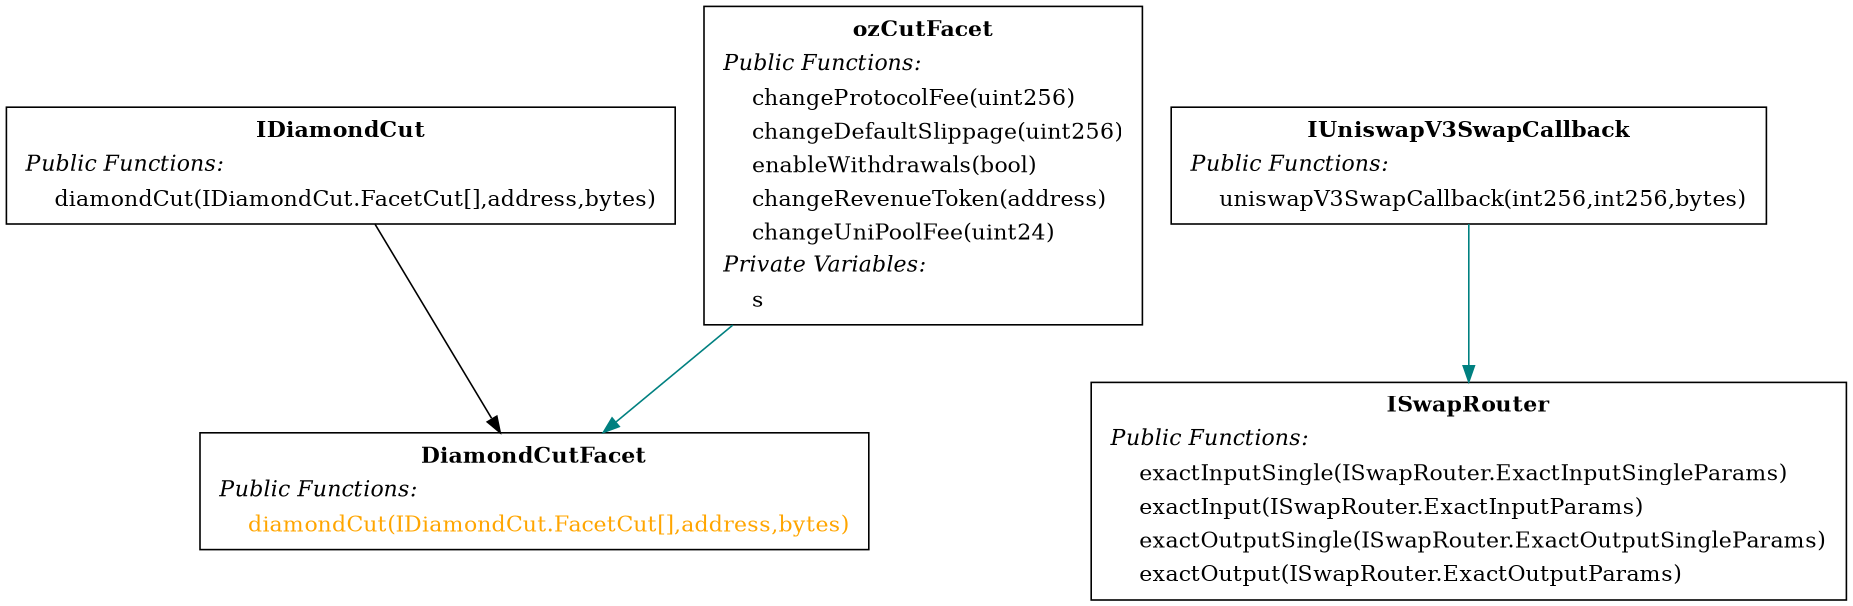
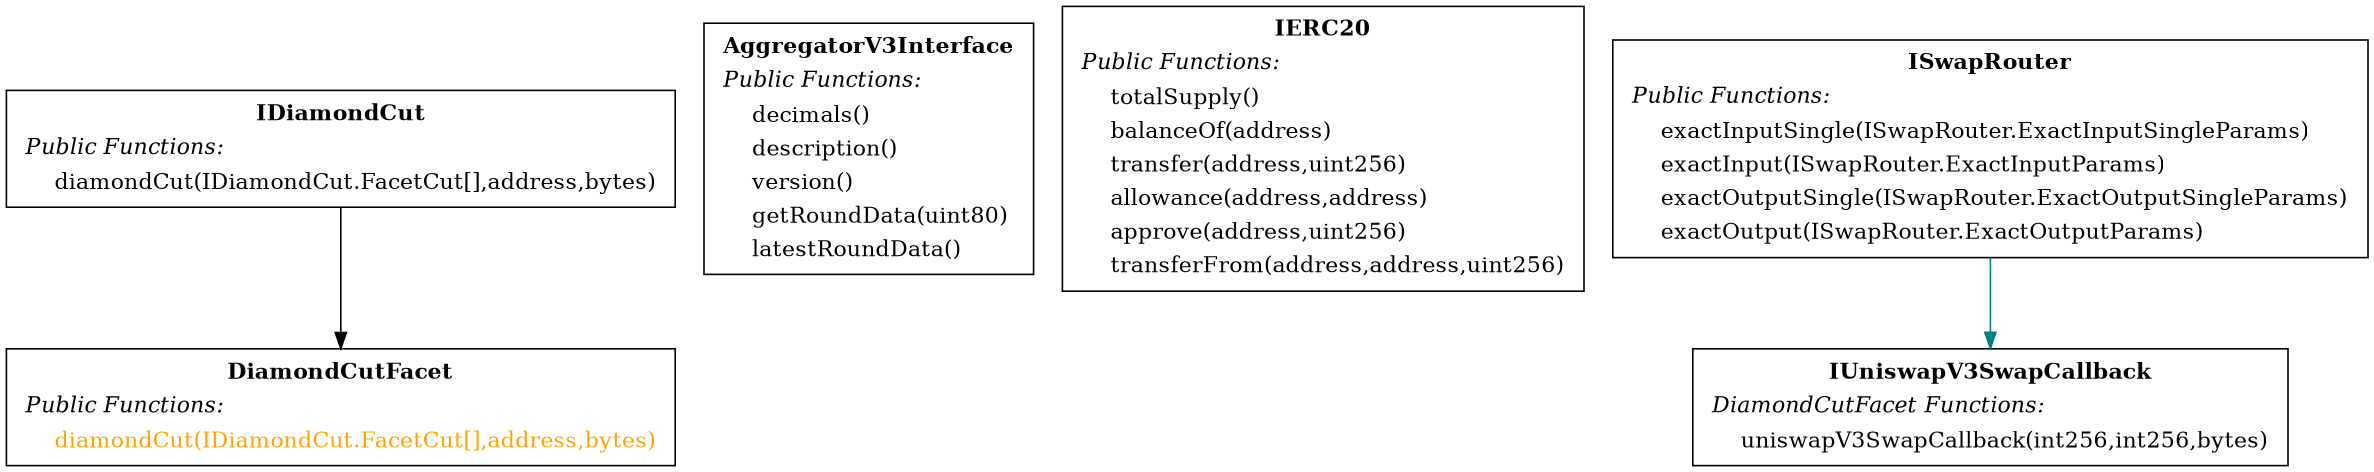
  digraph {
    fontname="DejaVu Serif"
    node [fontname="DejaVu Serif" shape=box]
    edge [color=teal fontname="DejaVu Serif"]
    n1 [label=< <TABLE border="0"><TR><TD align="center"><B>DiamondCutFacet</B></TD></TR><TR><TD align="left"><I>Public Functions:</I></TD></TR><TR><TD align="left"><font color="#FFA500">    diamondCut(IDiamondCut.FacetCut[],address,bytes)</font></TD></TR></TABLE> >]
    n2 [label=< <TABLE border="0"><TR><TD align="center"><B>IDiamondCut</B></TD></TR><TR><TD align="left"><I>Public Functions:</I></TD></TR><TR><TD align="left">    diamondCut(IDiamondCut.FacetCut[],address,bytes)</TD></TR></TABLE> >]
-   n3 [label=< <TABLE border="0"><TR><TD align="center"><B>ozCutFacet</B></TD></TR><TR><TD align="left"><I>Public Functions:</I></TD></TR><TR><TD align="left">    changeProtocolFee(uint256)</TD></TR><TR><TD align="left">    changeDefaultSlippage(uint256)</TD></TR><TR><TD align="left">    enableWithdrawals(bool)</TD></TR><TR><TD align="left">    changeRevenueToken(address)</TD></TR><TR><TD align="left">    changeUniPoolFee(uint24)</TD></TR><TR><TD align="left"><I>Private Variables:</I></TD></TR><TR><TD align="left">    s</TD></TR></TABLE> >]
-   n6 [label=< <TABLE border="0"><TR><TD align="center"><B>IUniswapV3SwapCallback</B></TD></TR><TR><TD align="left"><I>Public Functions:</I></TD></TR><TR><TD align="left">    uniswapV3SwapCallback(int256,int256,bytes)</TD></TR></TABLE> >]
+   n4 [label=< <TABLE border="0"><TR><TD align="center"><B>AggregatorV3Interface</B></TD></TR><TR><TD align="left"><I>Public Functions:</I></TD></TR><TR><TD align="left">    decimals()</TD></TR><TR><TD align="left">    description()</TD></TR><TR><TD align="left">    version()</TD></TR><TR><TD align="left">    getRoundData(uint80)</TD></TR><TR><TD align="left">    latestRoundData()</TD></TR></TABLE> >]
+   n5 [label=< <TABLE border="0"><TR><TD align="center"><B>IERC20</B></TD></TR><TR><TD align="left"><I>Public Functions:</I></TD></TR><TR><TD align="left">    totalSupply()</TD></TR><TR><TD align="left">    balanceOf(address)</TD></TR><TR><TD align="left">    transfer(address,uint256)</TD></TR><TR><TD align="left">    allowance(address,address)</TD></TR><TR><TD align="left">    approve(address,uint256)</TD></TR><TR><TD align="left">    transferFrom(address,address,uint256)</TD></TR></TABLE> >]
+   n6 [label=< <TABLE border="0"><TR><TD align="center"><B>IUniswapV3SwapCallback</B></TD></TR><TR><TD align="left"><I>DiamondCutFacet Functions:</I></TD></TR><TR><TD align="left">    uniswapV3SwapCallback(int256,int256,bytes)</TD></TR></TABLE> >]
    n7 [label=< <TABLE border="0"><TR><TD align="center"><B>ISwapRouter</B></TD></TR><TR><TD align="left"><I>Public Functions:</I></TD></TR><TR><TD align="left">    exactInputSingle(ISwapRouter.ExactInputSingleParams)</TD></TR><TR><TD align="left">    exactInput(ISwapRouter.ExactInputParams)</TD></TR><TR><TD align="left">    exactOutputSingle(ISwapRouter.ExactOutputSingleParams)</TD></TR><TR><TD align="left">    exactOutput(ISwapRouter.ExactOutputParams)</TD></TR></TABLE> >]
    n2 -> n1 [color=black]
-   n3 -> n1
-   n6 -> n7
+   n7 -> n6
  }
